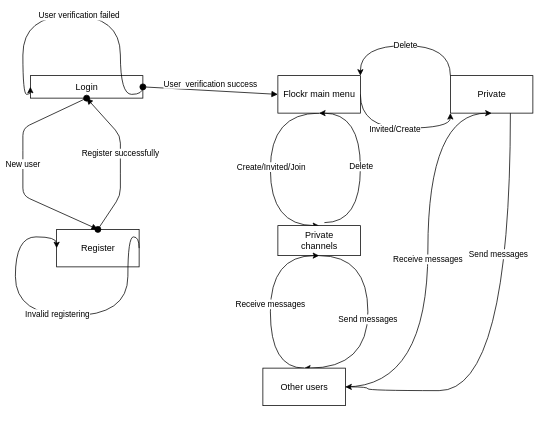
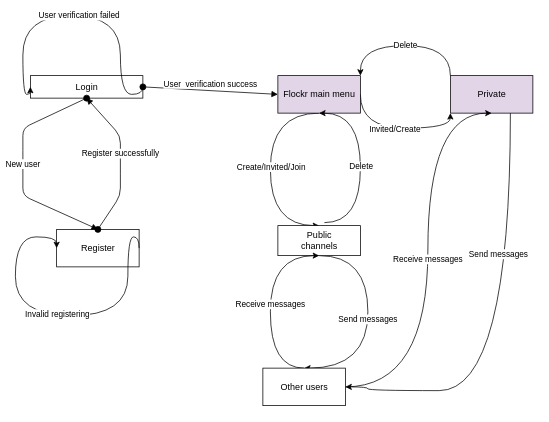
  <mxCell id="0" />
  <mxCell id="1" parent="0" />
  <mxCell id="2" value="Login" style="html=1;" vertex="1" parent="1"><mxGeometry x="40" y="100" width="150" height="30" as="geometry" /></mxCell>
  <mxCell id="3" value="Register" style="html=1;" vertex="1" parent="1"><mxGeometry x="75" y="305" width="110" height="50" as="geometry" /></mxCell>
  <mxCell id="4" value="New user" style="html=1;verticalAlign=bottom;startArrow=oval;startFill=1;endArrow=block;startSize=8;exitX=0.5;exitY=1;exitDx=0;exitDy=0;entryX=0.5;entryY=0;entryDx=0;entryDy=0;" edge="1" parent="1" source="2" target="3"><mxGeometry x="0.028" width="60" relative="1" as="geometry"><mxPoint x="300" y="320" as="sourcePoint" /><mxPoint x="360" y="320" as="targetPoint" /><Array as="points"><mxPoint x="30" y="170" /><mxPoint x="30" y="210" /><mxPoint x="30" y="260" /></Array><mxPoint as="offset" /></mxGeometry></mxCell>
  <mxCell id="5" value="Register successfully" style="html=1;verticalAlign=bottom;startArrow=oval;startFill=1;endArrow=block;startSize=8;exitX=0.5;exitY=0;exitDx=0;exitDy=0;entryX=0.5;entryY=1;entryDx=0;entryDy=0;" edge="1" parent="1" source="3" target="2"><mxGeometry width="60" relative="1" as="geometry"><mxPoint x="300" y="320" as="sourcePoint" /><mxPoint x="360" y="320" as="targetPoint" /><Array as="points"><mxPoint x="160" y="260" /><mxPoint x="160" y="220" /><mxPoint x="160" y="180" /></Array><mxPoint as="offset" /></mxGeometry></mxCell>
  <mxCell id="6" value="User&amp;nbsp; verification success" style="html=1;verticalAlign=bottom;startArrow=oval;startFill=1;endArrow=block;startSize=8;exitX=1;exitY=0.5;exitDx=0;exitDy=0;" edge="1" parent="1" source="2"><mxGeometry width="60" relative="1" as="geometry"><mxPoint x="300" y="320" as="sourcePoint" /><mxPoint x="370" y="125" as="targetPoint" /><mxPoint as="offset" /></mxGeometry></mxCell>
  <mxCell id="7" style="edgeStyle=orthogonalEdgeStyle;curved=1;rounded=0;orthogonalLoop=1;jettySize=auto;html=1;exitX=1;exitY=0.5;exitDx=0;exitDy=0;" edge="1" parent="1" source="11" target="23"><mxGeometry relative="1" as="geometry"><mxPoint x="580" y="125" as="targetPoint" /><Array as="points"><mxPoint x="480" y="170" /><mxPoint x="600" y="170" /></Array></mxGeometry></mxCell>
  <mxCell id="8" value="Invited/Create" style="edgeLabel;html=1;align=center;verticalAlign=middle;resizable=0;points=[];" vertex="1" connectable="0" parent="7"><mxGeometry x="-0.067" y="1" relative="1" as="geometry"><mxPoint x="4" y="1" as="offset" /></mxGeometry></mxCell>
  <mxCell id="9" style="edgeStyle=orthogonalEdgeStyle;curved=1;rounded=0;orthogonalLoop=1;jettySize=auto;html=1;exitX=0.5;exitY=1;exitDx=0;exitDy=0;entryX=0.5;entryY=0;entryDx=0;entryDy=0;" edge="1" parent="1" source="11" target="19"><mxGeometry relative="1" as="geometry"><Array as="points"><mxPoint x="360" y="150" /><mxPoint x="360" y="300" /></Array></mxGeometry></mxCell>
  <mxCell id="10" value="Create/Invited/Join" style="edgeLabel;html=1;align=center;verticalAlign=middle;resizable=0;points=[];" vertex="1" connectable="0" parent="9"><mxGeometry x="-0.029" relative="1" as="geometry"><mxPoint as="offset" /></mxGeometry></mxCell>
- <mxCell id="11" value="Flockr main menu" style="html=1;" vertex="1" parent="1"><mxGeometry x="370" y="100" width="110" height="50" as="geometry" /></mxCell>
+ <mxCell id="11" value="Flockr main menu" style="html=1;fillColor=#e1d5e7;" vertex="1" parent="1"><mxGeometry x="370" y="100" width="110" height="50" as="geometry" /></mxCell>
  <mxCell id="12" style="edgeStyle=orthogonalEdgeStyle;curved=1;rounded=0;orthogonalLoop=1;jettySize=auto;html=1;exitX=1;exitY=0.5;exitDx=0;exitDy=0;entryX=0;entryY=0.5;entryDx=0;entryDy=0;" edge="1" parent="1" source="3" target="3"><mxGeometry relative="1" as="geometry"><Array as="points"><mxPoint x="170" y="315" /><mxPoint x="170" y="420" /><mxPoint x="20" y="420" /><mxPoint x="20" y="315" /></Array></mxGeometry></mxCell>
  <mxCell id="13" value="Invalid registering" style="edgeLabel;html=1;align=center;verticalAlign=middle;resizable=0;points=[];" vertex="1" connectable="0" parent="12"><mxGeometry y="-3" relative="1" as="geometry"><mxPoint as="offset" /></mxGeometry></mxCell>
  <mxCell id="14" style="edgeStyle=orthogonalEdgeStyle;curved=1;rounded=0;orthogonalLoop=1;jettySize=auto;html=1;exitX=1;exitY=0.5;exitDx=0;exitDy=0;entryX=0;entryY=0.5;entryDx=0;entryDy=0;" edge="1" parent="1" source="2" target="2"><mxGeometry relative="1" as="geometry"><Array as="points"><mxPoint x="160" y="125" /><mxPoint x="160" y="20" /><mxPoint x="30" y="20" /><mxPoint x="30" y="125" /></Array></mxGeometry></mxCell>
  <mxCell id="15" value="User verification failed" style="edgeLabel;html=1;align=center;verticalAlign=middle;resizable=0;points=[];" vertex="1" connectable="0" parent="14"><mxGeometry x="0.061" y="-1" relative="1" as="geometry"><mxPoint x="11" as="offset" /></mxGeometry></mxCell>
  <mxCell id="16" style="edgeStyle=orthogonalEdgeStyle;curved=1;rounded=0;orthogonalLoop=1;jettySize=auto;html=1;entryX=0.5;entryY=1;entryDx=0;entryDy=0;exitX=0.564;exitY=-0.1;exitDx=0;exitDy=0;exitPerimeter=0;" edge="1" parent="1" source="19" target="11"><mxGeometry relative="1" as="geometry"><Array as="points"><mxPoint x="480" y="296" /><mxPoint x="480" y="150" /></Array></mxGeometry></mxCell>
  <mxCell id="17" value="Delete" style="edgeLabel;html=1;align=center;verticalAlign=middle;resizable=0;points=[];" vertex="1" connectable="0" parent="16"><mxGeometry x="0.012" y="-1" relative="1" as="geometry"><mxPoint x="-1" y="2.04" as="offset" /></mxGeometry></mxCell>
  <mxCell id="18" value="Send messages" style="edgeStyle=orthogonalEdgeStyle;curved=1;rounded=0;orthogonalLoop=1;jettySize=auto;html=1;entryX=0.5;entryY=0;entryDx=0;entryDy=0;exitX=0.5;exitY=1;exitDx=0;exitDy=0;" edge="1" parent="1" source="19" target="26"><mxGeometry relative="1" as="geometry"><Array as="points"><mxPoint x="490" y="340" /><mxPoint x="490" y="490" /></Array></mxGeometry></mxCell>
- <mxCell id="19" value="Private &lt;br&gt;channels" style="html=1;" vertex="1" parent="1"><mxGeometry x="370" y="300" width="110" height="40" as="geometry" /></mxCell>
+ <mxCell id="19" value="Public &lt;br&gt;channels" style="html=1;" vertex="1" parent="1"><mxGeometry x="370" y="300" width="110" height="40" as="geometry" /></mxCell>
  <mxCell id="20" style="edgeStyle=orthogonalEdgeStyle;curved=1;rounded=0;orthogonalLoop=1;jettySize=auto;html=1;entryX=1;entryY=0.5;entryDx=0;entryDy=0;" edge="1" parent="1" source="23" target="26"><mxGeometry relative="1" as="geometry"><Array as="points"><mxPoint x="680" y="520" /><mxPoint x="490" y="520" /></Array></mxGeometry></mxCell>
  <mxCell id="21" value="Send messages" style="edgeLabel;html=1;align=center;verticalAlign=middle;resizable=0;points=[];" vertex="1" connectable="0" parent="20"><mxGeometry x="-0.372" y="-17" relative="1" as="geometry"><mxPoint as="offset" /></mxGeometry></mxCell>
  <mxCell id="22" value="Delete" style="edgeStyle=orthogonalEdgeStyle;curved=1;rounded=0;orthogonalLoop=1;jettySize=auto;html=1;exitX=0;exitY=0;exitDx=0;exitDy=0;entryX=1;entryY=0;entryDx=0;entryDy=0;" edge="1" parent="1" source="23" target="11"><mxGeometry relative="1" as="geometry"><Array as="points"><mxPoint x="600" y="60" /><mxPoint x="480" y="60" /></Array></mxGeometry></mxCell>
- <mxCell id="23" value="Private" style="html=1;" vertex="1" parent="1"><mxGeometry x="600" y="100" width="110" height="50" as="geometry" /></mxCell>
+ <mxCell id="23" value="Private" style="html=1;fillColor=#e1d5e7;" vertex="1" parent="1"><mxGeometry x="600" y="100" width="110" height="50" as="geometry" /></mxCell>
  <mxCell id="24" value="Receive messages" style="edgeStyle=orthogonalEdgeStyle;curved=1;rounded=0;orthogonalLoop=1;jettySize=auto;html=1;exitX=1;exitY=0.5;exitDx=0;exitDy=0;entryX=0.5;entryY=1;entryDx=0;entryDy=0;" edge="1" parent="1" source="26" target="23"><mxGeometry relative="1" as="geometry"><Array as="points"><mxPoint x="570" y="515" /><mxPoint x="570" y="150" /></Array></mxGeometry></mxCell>
  <mxCell id="25" value="Receive messages" style="edgeStyle=orthogonalEdgeStyle;curved=1;rounded=0;orthogonalLoop=1;jettySize=auto;html=1;exitX=0.5;exitY=0;exitDx=0;exitDy=0;entryX=0.5;entryY=1;entryDx=0;entryDy=0;" edge="1" parent="1" source="26" target="19"><mxGeometry relative="1" as="geometry"><Array as="points"><mxPoint x="360" y="490" /><mxPoint x="360" y="340" /></Array></mxGeometry></mxCell>
  <mxCell id="26" value="Other users" style="html=1;" vertex="1" parent="1"><mxGeometry x="350" y="490" width="110" height="50" as="geometry" /></mxCell>
